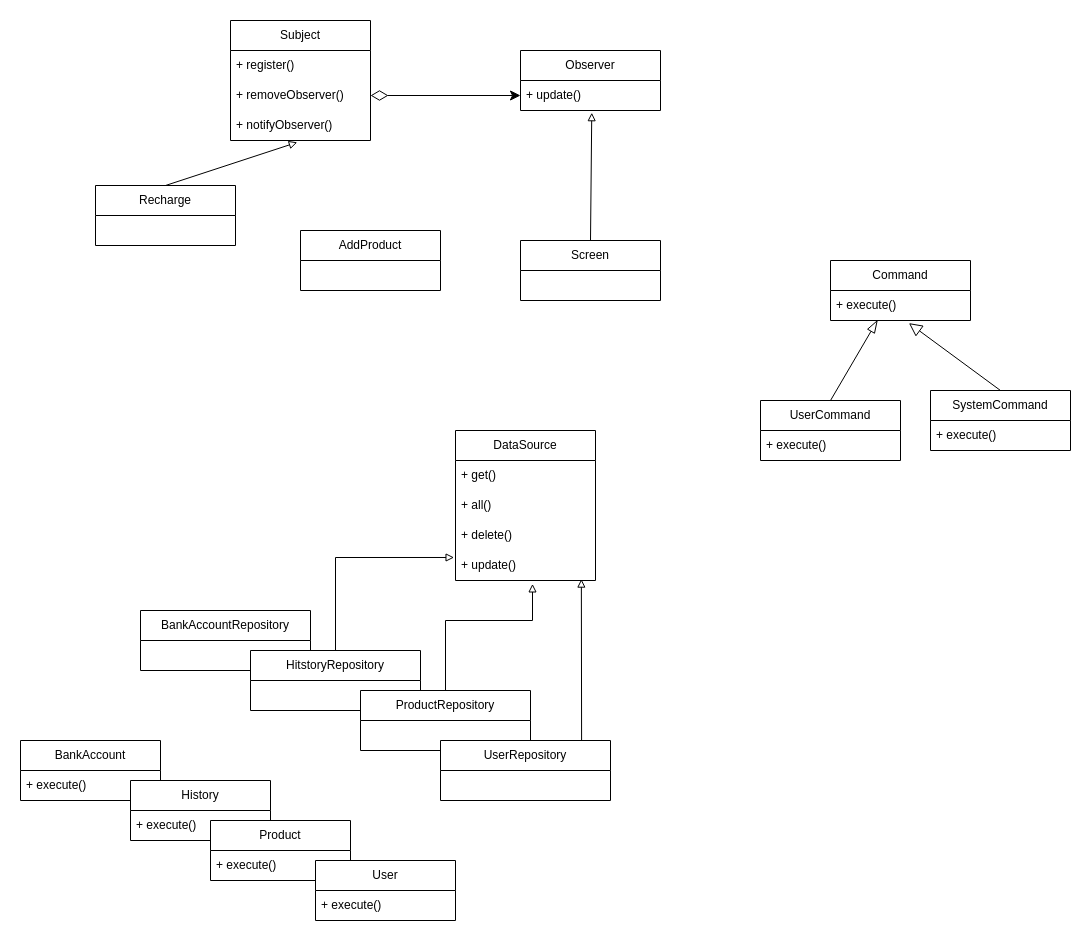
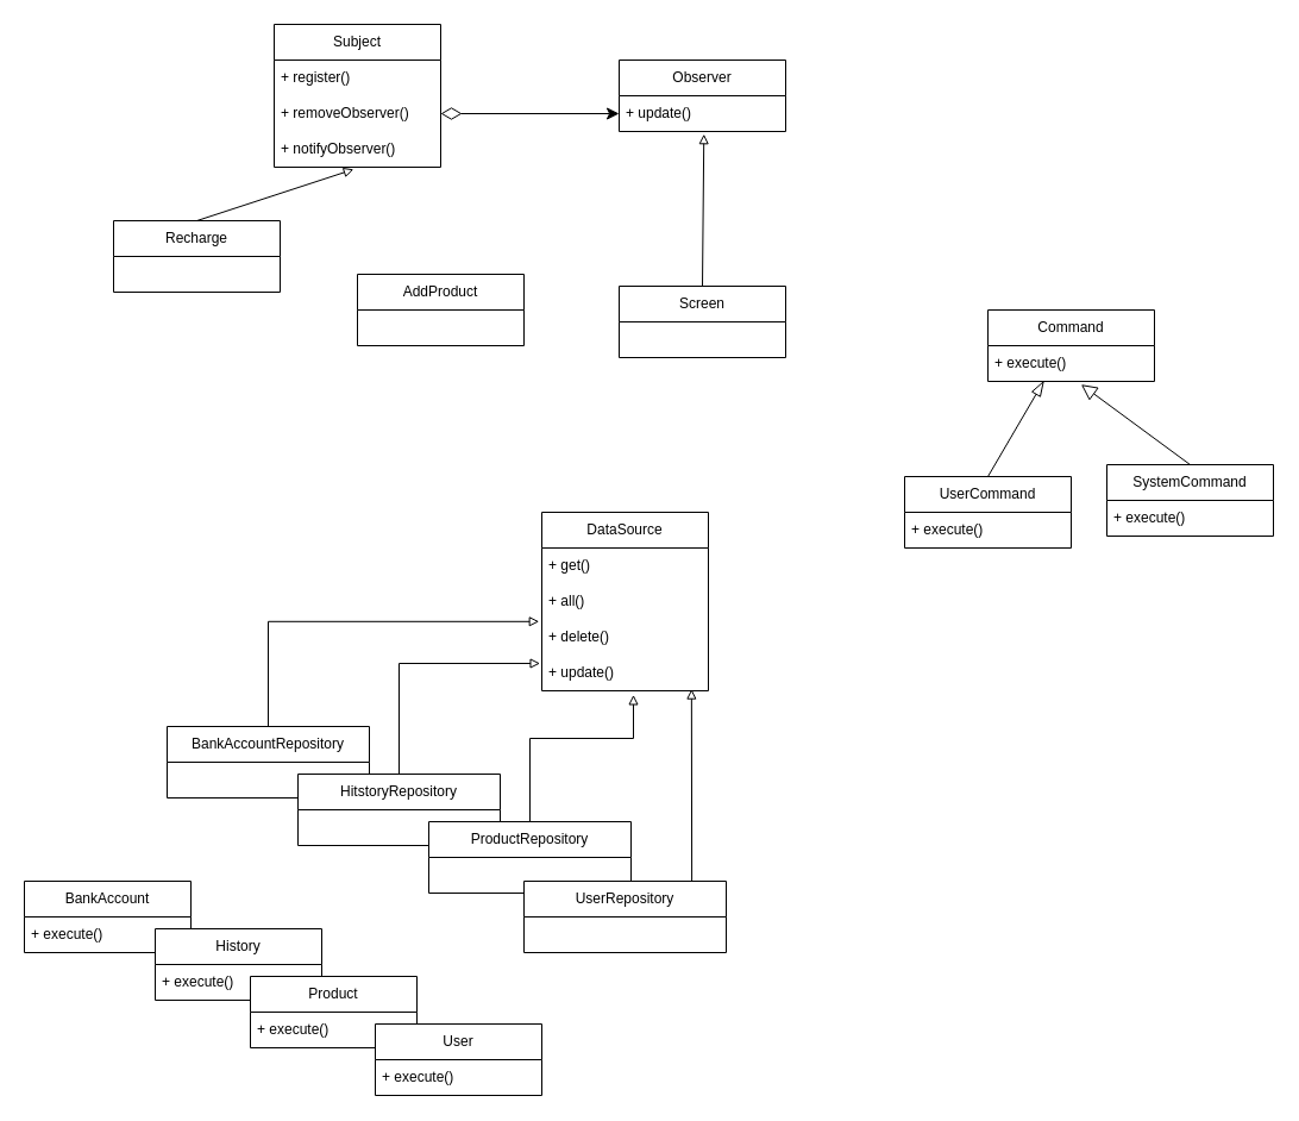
  <mxCell id="0" />
  <mxCell id="1" parent="0" />
  <mxCell id="2" value="Subject" style="swimlane;fontStyle=0;childLayout=stackLayout;horizontal=1;startSize=30;horizontalStack=0;resizeParent=1;resizeParentMax=0;resizeLast=0;collapsible=1;marginBottom=0;whiteSpace=wrap;html=1;" vertex="1" parent="1"><mxGeometry x="230" y="20" width="140" height="120" as="geometry" /></mxCell>
  <mxCell id="3" value="+ register()" style="text;strokeColor=none;fillColor=none;align=left;verticalAlign=middle;spacingLeft=4;spacingRight=4;overflow=hidden;points=[[0,0.5],[1,0.5]];portConstraint=eastwest;rotatable=0;whiteSpace=wrap;html=1;" vertex="1" parent="2"><mxGeometry y="30" width="140" height="30" as="geometry" /></mxCell>
  <mxCell id="4" value="+ removeObserver()" style="text;strokeColor=none;fillColor=none;align=left;verticalAlign=middle;spacingLeft=4;spacingRight=4;overflow=hidden;points=[[0,0.5],[1,0.5]];portConstraint=eastwest;rotatable=0;whiteSpace=wrap;html=1;" vertex="1" parent="2"><mxGeometry y="60" width="140" height="30" as="geometry" /></mxCell>
  <mxCell id="5" value="+ notifyObserver()" style="text;strokeColor=none;fillColor=none;align=left;verticalAlign=middle;spacingLeft=4;spacingRight=4;overflow=hidden;points=[[0,0.5],[1,0.5]];portConstraint=eastwest;rotatable=0;whiteSpace=wrap;html=1;" vertex="1" parent="2"><mxGeometry y="90" width="140" height="30" as="geometry" /></mxCell>
  <mxCell id="6" value="Observer" style="swimlane;fontStyle=0;childLayout=stackLayout;horizontal=1;startSize=30;horizontalStack=0;resizeParent=1;resizeParentMax=0;resizeLast=0;collapsible=1;marginBottom=0;whiteSpace=wrap;html=1;" vertex="1" parent="1"><mxGeometry x="520" y="50" width="140" height="60" as="geometry" /></mxCell>
  <mxCell id="7" value="+ update()" style="text;strokeColor=none;fillColor=none;align=left;verticalAlign=middle;spacingLeft=4;spacingRight=4;overflow=hidden;points=[[0,0.5],[1,0.5]];portConstraint=eastwest;rotatable=0;whiteSpace=wrap;html=1;" vertex="1" parent="6"><mxGeometry y="30" width="140" height="30" as="geometry" /></mxCell>
  <mxCell id="8" style="rounded=0;orthogonalLoop=1;jettySize=auto;html=1;exitX=1;exitY=0.5;exitDx=0;exitDy=0;entryX=0;entryY=0.5;entryDx=0;entryDy=0;startArrow=diamondThin;startFill=0;targetPerimeterSpacing=20;sourcePerimeterSpacing=2;jumpSize=7;endSize=8;startSize=15;" edge="1" parent="1" source="4" target="7"><mxGeometry relative="1" as="geometry" /></mxCell>
  <mxCell id="9" value="Command" style="swimlane;fontStyle=0;childLayout=stackLayout;horizontal=1;startSize=30;horizontalStack=0;resizeParent=1;resizeParentMax=0;resizeLast=0;collapsible=1;marginBottom=0;whiteSpace=wrap;html=1;" vertex="1" parent="1"><mxGeometry x="830" y="260" width="140" height="60" as="geometry" /></mxCell>
  <mxCell id="10" value="+ execute()" style="text;strokeColor=none;fillColor=none;align=left;verticalAlign=middle;spacingLeft=4;spacingRight=4;overflow=hidden;points=[[0,0.5],[1,0.5]];portConstraint=eastwest;rotatable=0;whiteSpace=wrap;html=1;" vertex="1" parent="9"><mxGeometry y="30" width="140" height="30" as="geometry" /></mxCell>
  <mxCell id="11" style="rounded=0;orthogonalLoop=1;jettySize=auto;html=1;exitX=0.5;exitY=0;exitDx=0;exitDy=0;entryX=0.337;entryY=0.98;entryDx=0;entryDy=0;entryPerimeter=0;endArrow=blockThin;endFill=0;endSize=11;" edge="1" parent="1" source="12" target="10"><mxGeometry relative="1" as="geometry" /></mxCell>
  <mxCell id="12" value="UserCommand" style="swimlane;fontStyle=0;childLayout=stackLayout;horizontal=1;startSize=30;horizontalStack=0;resizeParent=1;resizeParentMax=0;resizeLast=0;collapsible=1;marginBottom=0;whiteSpace=wrap;html=1;" vertex="1" parent="1"><mxGeometry x="760" y="400" width="140" height="60" as="geometry" /></mxCell>
  <mxCell id="13" value="+ execute()" style="text;strokeColor=none;fillColor=none;align=left;verticalAlign=middle;spacingLeft=4;spacingRight=4;overflow=hidden;points=[[0,0.5],[1,0.5]];portConstraint=eastwest;rotatable=0;whiteSpace=wrap;html=1;" vertex="1" parent="12"><mxGeometry y="30" width="140" height="30" as="geometry" /></mxCell>
  <mxCell id="14" style="rounded=0;orthogonalLoop=1;jettySize=auto;html=1;exitX=0.5;exitY=0;exitDx=0;exitDy=0;entryX=0.56;entryY=1.087;entryDx=0;entryDy=0;entryPerimeter=0;endArrow=block;endFill=0;endSize=11;" edge="1" parent="1" source="15" target="10"><mxGeometry relative="1" as="geometry" /></mxCell>
  <mxCell id="15" value="SystemCommand" style="swimlane;fontStyle=0;childLayout=stackLayout;horizontal=1;startSize=30;horizontalStack=0;resizeParent=1;resizeParentMax=0;resizeLast=0;collapsible=1;marginBottom=0;whiteSpace=wrap;html=1;" vertex="1" parent="1"><mxGeometry x="930" y="390" width="140" height="60" as="geometry" /></mxCell>
  <mxCell id="16" value="+ execute()" style="text;strokeColor=none;fillColor=none;align=left;verticalAlign=middle;spacingLeft=4;spacingRight=4;overflow=hidden;points=[[0,0.5],[1,0.5]];portConstraint=eastwest;rotatable=0;whiteSpace=wrap;html=1;" vertex="1" parent="15"><mxGeometry y="30" width="140" height="30" as="geometry" /></mxCell>
  <mxCell id="17" value="DataSource" style="swimlane;fontStyle=0;childLayout=stackLayout;horizontal=1;startSize=30;horizontalStack=0;resizeParent=1;resizeParentMax=0;resizeLast=0;collapsible=1;marginBottom=0;whiteSpace=wrap;html=1;" vertex="1" parent="1"><mxGeometry x="455" y="430" width="140" height="150" as="geometry" /></mxCell>
  <mxCell id="18" value="+ get()" style="text;strokeColor=none;fillColor=none;align=left;verticalAlign=middle;spacingLeft=4;spacingRight=4;overflow=hidden;points=[[0,0.5],[1,0.5]];portConstraint=eastwest;rotatable=0;whiteSpace=wrap;html=1;" vertex="1" parent="17"><mxGeometry y="30" width="140" height="30" as="geometry" /></mxCell>
  <mxCell id="19" value="+ all()" style="text;strokeColor=none;fillColor=none;align=left;verticalAlign=middle;spacingLeft=4;spacingRight=4;overflow=hidden;points=[[0,0.5],[1,0.5]];portConstraint=eastwest;rotatable=0;whiteSpace=wrap;html=1;" vertex="1" parent="17"><mxGeometry y="60" width="140" height="30" as="geometry" /></mxCell>
  <mxCell id="20" value="+ delete()" style="text;strokeColor=none;fillColor=none;align=left;verticalAlign=middle;spacingLeft=4;spacingRight=4;overflow=hidden;points=[[0,0.5],[1,0.5]];portConstraint=eastwest;rotatable=0;whiteSpace=wrap;html=1;" vertex="1" parent="17"><mxGeometry y="90" width="140" height="30" as="geometry" /></mxCell>
  <mxCell id="21" value="+ update()" style="text;strokeColor=none;fillColor=none;align=left;verticalAlign=middle;spacingLeft=4;spacingRight=4;overflow=hidden;points=[[0,0.5],[1,0.5]];portConstraint=eastwest;rotatable=0;whiteSpace=wrap;html=1;" vertex="1" parent="17"><mxGeometry y="120" width="140" height="30" as="geometry" /></mxCell>
+ <mxCell id="22" style="edgeStyle=orthogonalEdgeStyle;rounded=0;orthogonalLoop=1;jettySize=auto;html=1;exitX=0.5;exitY=0;exitDx=0;exitDy=0;entryX=-0.016;entryY=0.06;entryDx=0;entryDy=0;entryPerimeter=0;endArrow=block;endFill=0;" edge="1" parent="1" source="23" target="20"><mxGeometry relative="1" as="geometry" /></mxCell>
  <mxCell id="23" value="BankAccountRepository" style="swimlane;fontStyle=0;childLayout=stackLayout;horizontal=1;startSize=30;horizontalStack=0;resizeParent=1;resizeParentMax=0;resizeLast=0;collapsible=1;marginBottom=0;whiteSpace=wrap;html=1;" vertex="1" parent="1"><mxGeometry x="140" y="610" width="170" height="60" as="geometry" /></mxCell>
  <mxCell id="24" style="edgeStyle=orthogonalEdgeStyle;rounded=0;orthogonalLoop=1;jettySize=auto;html=1;exitX=0.5;exitY=0;exitDx=0;exitDy=0;entryX=-0.01;entryY=0.233;entryDx=0;entryDy=0;entryPerimeter=0;endArrow=block;endFill=0;" edge="1" parent="1" source="25" target="21"><mxGeometry relative="1" as="geometry" /></mxCell>
  <mxCell id="25" value="HitstoryRepository" style="swimlane;fontStyle=0;childLayout=stackLayout;horizontal=1;startSize=30;horizontalStack=0;resizeParent=1;resizeParentMax=0;resizeLast=0;collapsible=1;marginBottom=0;whiteSpace=wrap;html=1;" vertex="1" parent="1"><mxGeometry x="250" y="650" width="170" height="60" as="geometry" /></mxCell>
  <mxCell id="26" style="edgeStyle=orthogonalEdgeStyle;rounded=0;orthogonalLoop=1;jettySize=auto;html=1;exitX=0.5;exitY=0;exitDx=0;exitDy=0;entryX=0.55;entryY=1.113;entryDx=0;entryDy=0;entryPerimeter=0;endArrow=block;endFill=0;" edge="1" parent="1" source="27" target="21"><mxGeometry relative="1" as="geometry"><Array as="points"><mxPoint x="445" y="620" /><mxPoint x="532" y="620" /></Array></mxGeometry></mxCell>
  <mxCell id="27" value="ProductRepository" style="swimlane;fontStyle=0;childLayout=stackLayout;horizontal=1;startSize=30;horizontalStack=0;resizeParent=1;resizeParentMax=0;resizeLast=0;collapsible=1;marginBottom=0;whiteSpace=wrap;html=1;" vertex="1" parent="1"><mxGeometry y="690" width="170" height="60" as="geometry" x="360" /></mxCell>
  <mxCell id="28" style="rounded=0;orthogonalLoop=1;jettySize=auto;html=1;exitX=0.75;exitY=0;exitDx=0;exitDy=0;entryX=0.899;entryY=0.953;entryDx=0;entryDy=0;entryPerimeter=0;endArrow=block;endFill=0;" edge="1" parent="1" target="21"><mxGeometry relative="1" as="geometry"><mxPoint x="581.1" y="740.6" as="sourcePoint" /><mxPoint x="580.04" y="580" as="targetPoint" /></mxGeometry></mxCell>
  <mxCell id="29" value="UserRepository" style="swimlane;fontStyle=0;childLayout=stackLayout;horizontal=1;startSize=30;horizontalStack=0;resizeParent=1;resizeParentMax=0;resizeLast=0;collapsible=1;marginBottom=0;whiteSpace=wrap;html=1;" vertex="1" parent="1"><mxGeometry x="440" y="740" width="170" height="60" as="geometry" /></mxCell>
  <mxCell id="30" style="rounded=0;orthogonalLoop=1;jettySize=auto;html=1;exitX=0.5;exitY=0;exitDx=0;exitDy=0;entryX=0.477;entryY=1.06;entryDx=0;entryDy=0;entryPerimeter=0;endArrow=block;endFill=0;" edge="1" parent="1" source="31" target="5"><mxGeometry relative="1" as="geometry" /></mxCell>
  <mxCell id="31" value="Recharge" style="swimlane;fontStyle=0;childLayout=stackLayout;horizontal=1;startSize=30;horizontalStack=0;resizeParent=1;resizeParentMax=0;resizeLast=0;collapsible=1;marginBottom=0;whiteSpace=wrap;html=1;" vertex="1" parent="1"><mxGeometry x="95" y="185" width="140" height="60" as="geometry" /></mxCell>
  <mxCell id="32" style="rounded=0;orthogonalLoop=1;jettySize=auto;html=1;exitX=0.5;exitY=0;exitDx=0;exitDy=0;entryX=0.509;entryY=1.073;entryDx=0;entryDy=0;entryPerimeter=0;endArrow=block;endFill=0;" edge="1" parent="1" source="33" target="7"><mxGeometry relative="1" as="geometry" /></mxCell>
  <mxCell id="33" value="Screen" style="swimlane;fontStyle=0;childLayout=stackLayout;horizontal=1;startSize=30;horizontalStack=0;resizeParent=1;resizeParentMax=0;resizeLast=0;collapsible=1;marginBottom=0;whiteSpace=wrap;html=1;" vertex="1" parent="1"><mxGeometry x="520" y="240" width="140" height="60" as="geometry" /></mxCell>
  <mxCell id="34" value="AddProduct" style="swimlane;fontStyle=0;childLayout=stackLayout;horizontal=1;startSize=30;horizontalStack=0;resizeParent=1;resizeParentMax=0;resizeLast=0;collapsible=1;marginBottom=0;whiteSpace=wrap;html=1;" vertex="1" parent="1"><mxGeometry x="300" y="230" width="140" height="60" as="geometry" /></mxCell>
  <mxCell id="35" value="BankAccount" style="swimlane;fontStyle=0;childLayout=stackLayout;horizontal=1;startSize=30;horizontalStack=0;resizeParent=1;resizeParentMax=0;resizeLast=0;collapsible=1;marginBottom=0;whiteSpace=wrap;html=1;" vertex="1" parent="1"><mxGeometry x="20" y="740" width="140" height="60" as="geometry" /></mxCell>
  <mxCell id="36" value="+ execute()" style="text;strokeColor=none;fillColor=none;align=left;verticalAlign=middle;spacingLeft=4;spacingRight=4;overflow=hidden;points=[[0,0.5],[1,0.5]];portConstraint=eastwest;rotatable=0;whiteSpace=wrap;html=1;" vertex="1" parent="35"><mxGeometry y="30" width="140" height="30" as="geometry" /></mxCell>
  <mxCell id="37" value="History" style="swimlane;fontStyle=0;childLayout=stackLayout;horizontal=1;startSize=30;horizontalStack=0;resizeParent=1;resizeParentMax=0;resizeLast=0;collapsible=1;marginBottom=0;whiteSpace=wrap;html=1;" vertex="1" parent="1"><mxGeometry x="130" y="780" width="140" height="60" as="geometry" /></mxCell>
  <mxCell id="38" value="+ execute()" style="text;strokeColor=none;fillColor=none;align=left;verticalAlign=middle;spacingLeft=4;spacingRight=4;overflow=hidden;points=[[0,0.5],[1,0.5]];portConstraint=eastwest;rotatable=0;whiteSpace=wrap;html=1;" vertex="1" parent="37"><mxGeometry y="30" width="140" height="30" as="geometry" /></mxCell>
  <mxCell id="39" value="Product" style="swimlane;fontStyle=0;childLayout=stackLayout;horizontal=1;startSize=30;horizontalStack=0;resizeParent=1;resizeParentMax=0;resizeLast=0;collapsible=1;marginBottom=0;whiteSpace=wrap;html=1;" vertex="1" parent="1"><mxGeometry x="210" y="820" width="140" height="60" as="geometry" /></mxCell>
  <mxCell id="40" value="+ execute()" style="text;strokeColor=none;fillColor=none;align=left;verticalAlign=middle;spacingLeft=4;spacingRight=4;overflow=hidden;points=[[0,0.5],[1,0.5]];portConstraint=eastwest;rotatable=0;whiteSpace=wrap;html=1;" vertex="1" parent="39"><mxGeometry y="30" width="140" height="30" as="geometry" /></mxCell>
  <mxCell id="41" value="User" style="swimlane;fontStyle=0;childLayout=stackLayout;horizontal=1;startSize=30;horizontalStack=0;resizeParent=1;resizeParentMax=0;resizeLast=0;collapsible=1;marginBottom=0;whiteSpace=wrap;html=1;" vertex="1" parent="1"><mxGeometry x="315" y="860" width="140" height="60" as="geometry" /></mxCell>
  <mxCell id="42" value="+ execute()" style="text;strokeColor=none;fillColor=none;align=left;verticalAlign=middle;spacingLeft=4;spacingRight=4;overflow=hidden;points=[[0,0.5],[1,0.5]];portConstraint=eastwest;rotatable=0;whiteSpace=wrap;html=1;" vertex="1" parent="41"><mxGeometry y="30" width="140" height="30" as="geometry" /></mxCell>
